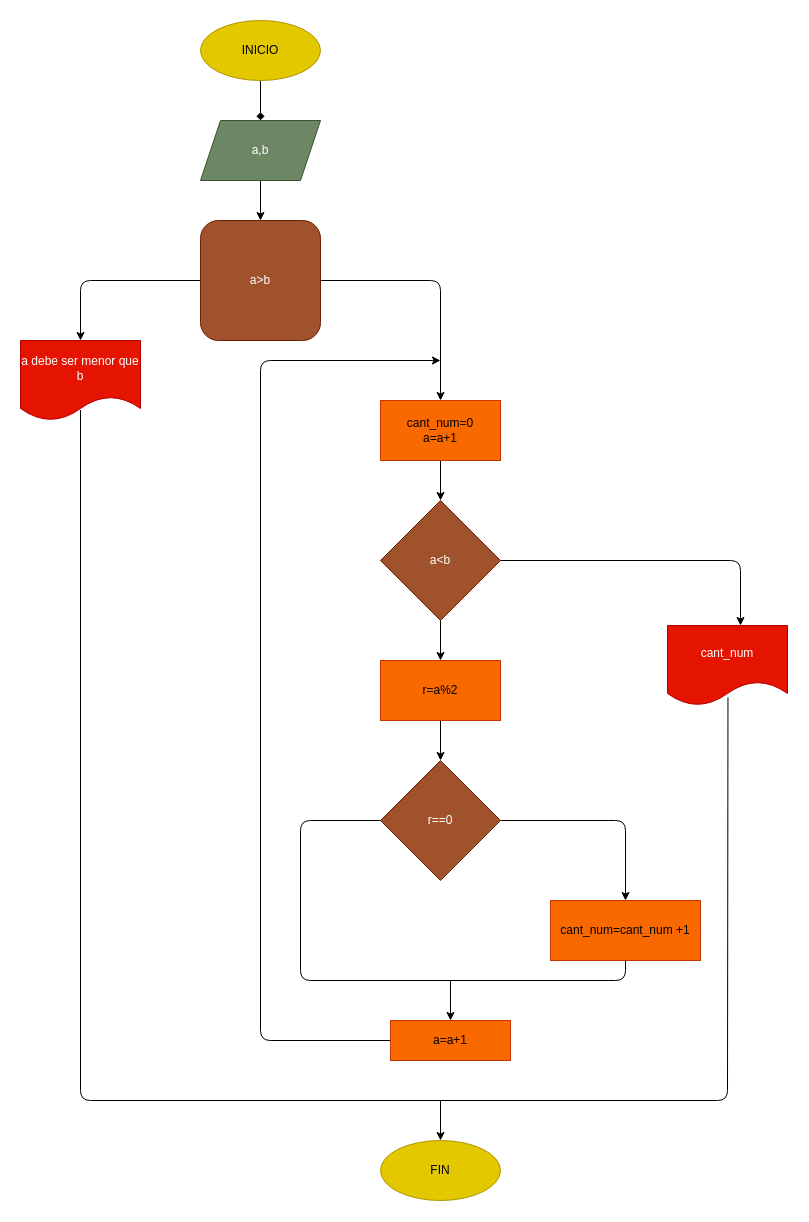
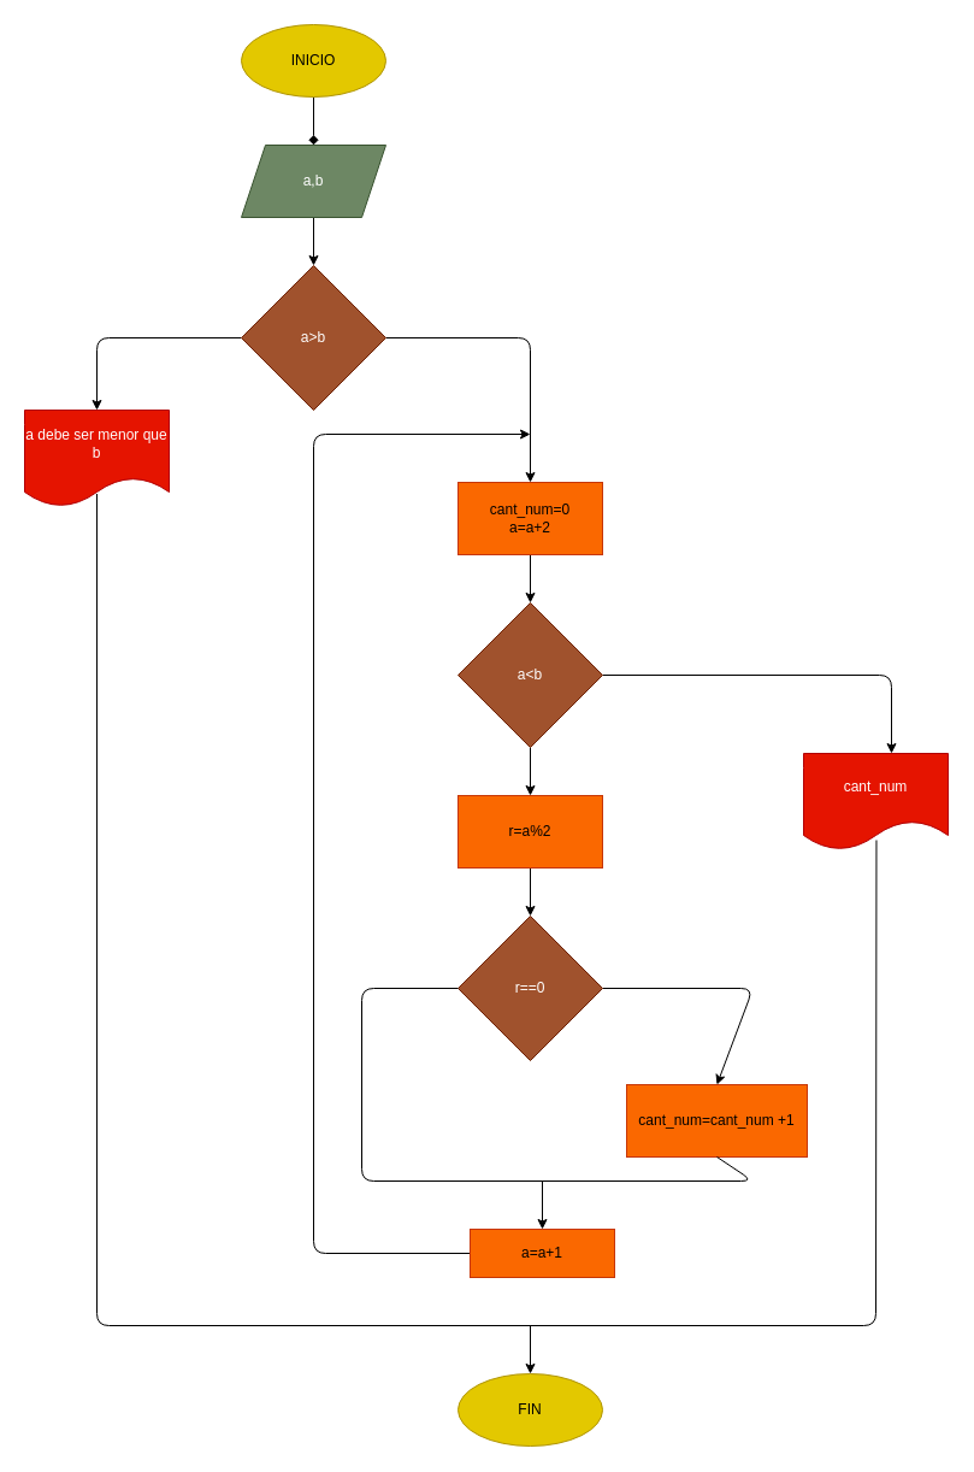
  <mxCell id="0" />
  <mxCell id="1" parent="0" />
  <mxCell id="2" style="edgeStyle=none;html=1;exitX=0.5;exitY=1;exitDx=0;exitDy=0;entryX=0.5;entryY=0;entryDx=0;entryDy=0;" edge="1" parent="1" target="5"><mxGeometry relative="1" as="geometry"><mxPoint x="260" y="180" as="sourcePoint" /></mxGeometry></mxCell>
  <mxCell id="3" style="edgeStyle=none;html=1;exitX=0;exitY=0.5;exitDx=0;exitDy=0;entryX=0.5;entryY=0;entryDx=0;entryDy=0;" edge="1" parent="1" source="5" target="6"><mxGeometry relative="1" as="geometry"><Array as="points"><mxPoint x="80" y="280" /></Array></mxGeometry></mxCell>
  <mxCell id="4" style="edgeStyle=none;html=1;exitX=1;exitY=0.5;exitDx=0;exitDy=0;entryX=0.5;entryY=0;entryDx=0;entryDy=0;" edge="1" parent="1" source="5" target="8"><mxGeometry relative="1" as="geometry"><Array as="points"><mxPoint x="440" y="280" /></Array></mxGeometry></mxCell>
- <mxCell id="5" value="a&amp;gt;b" style="whiteSpace=wrap;html=1;fillColor=#a0522d;fontColor=#ffffff;strokeColor=#6D1F00;rounded=1;" vertex="1" parent="1"><mxGeometry x="200" y="220" width="120" height="120" as="geometry" /></mxCell>
+ <mxCell id="5" value="a&amp;gt;b" style="rhombus;whiteSpace=wrap;html=1;fillColor=#a0522d;fontColor=#ffffff;strokeColor=#6D1F00;" vertex="1" parent="1"><mxGeometry x="200" y="220" width="120" height="120" as="geometry" /></mxCell>
  <mxCell id="6" value="a debe ser menor que b" style="shape=document;whiteSpace=wrap;html=1;boundedLbl=1;fillColor=#e51400;fontColor=#ffffff;strokeColor=#B20000;" vertex="1" parent="1"><mxGeometry x="20" y="340" width="120" height="80" as="geometry" /></mxCell>
  <mxCell id="7" style="edgeStyle=none;html=1;exitX=0.5;exitY=1;exitDx=0;exitDy=0;" edge="1" parent="1" source="8" target="11"><mxGeometry relative="1" as="geometry" /></mxCell>
- <mxCell id="8" value="cant_num=0&lt;br&gt;a=a+1" style="whiteSpace=wrap;html=1;fillColor=#fa6800;fontColor=#000000;strokeColor=#C73500;" vertex="1" parent="1"><mxGeometry x="380" y="400" width="120" height="60" as="geometry" /></mxCell>
+ <mxCell id="8" value="cant_num=0&lt;br&gt;a=a+2" style="whiteSpace=wrap;html=1;fillColor=#fa6800;fontColor=#000000;strokeColor=#C73500;" vertex="1" parent="1"><mxGeometry x="380" y="400" width="120" height="60" as="geometry" /></mxCell>
  <mxCell id="9" style="edgeStyle=none;html=1;exitX=1;exitY=0.5;exitDx=0;exitDy=0;entryX=0.5;entryY=0;entryDx=0;entryDy=0;" edge="1" parent="1" source="11"><mxGeometry relative="1" as="geometry"><mxPoint x="520" y="565" as="sourcePoint" /><mxPoint x="740" y="625" as="targetPoint" /><Array as="points"><mxPoint x="740" y="560" /></Array></mxGeometry></mxCell>
  <mxCell id="10" style="edgeStyle=none;html=1;exitX=0.5;exitY=1;exitDx=0;exitDy=0;entryX=0.5;entryY=0;entryDx=0;entryDy=0;" edge="1" parent="1" source="11" target="17"><mxGeometry relative="1" as="geometry" /></mxCell>
  <mxCell id="11" value="a&amp;lt;b" style="rhombus;whiteSpace=wrap;html=1;fillColor=#a0522d;strokeColor=#6D1F00;fontColor=#ffffff;" vertex="1" parent="1"><mxGeometry x="380" y="500" width="120" height="120" as="geometry" /></mxCell>
  <mxCell id="12" value="a,b" style="shape=parallelogram;perimeter=parallelogramPerimeter;whiteSpace=wrap;html=1;fixedSize=1;fillColor=#6d8764;fontColor=#ffffff;strokeColor=#3A5431;" vertex="1" parent="1"><mxGeometry x="200" y="120" width="120" height="60" as="geometry" /></mxCell>
  <mxCell id="13" style="edgeStyle=none;html=1;exitX=0.5;exitY=1;exitDx=0;exitDy=0;entryX=0.5;entryY=0;entryDx=0;entryDy=0;endArrow=diamond;" edge="1" parent="1" source="14" target="12"><mxGeometry relative="1" as="geometry" /></mxCell>
  <mxCell id="14" value="INICIO" style="ellipse;whiteSpace=wrap;html=1;fillColor=#e3c800;fontColor=#000000;strokeColor=#B09500;" vertex="1" parent="1"><mxGeometry x="200" y="20" width="120" height="60" as="geometry" /></mxCell>
  <mxCell id="15" value="cant_num" style="shape=document;whiteSpace=wrap;html=1;boundedLbl=1;fillColor=#e51400;fontColor=#ffffff;strokeColor=#B20000;" vertex="1" parent="1"><mxGeometry x="667" y="625" width="120" height="80" as="geometry" /></mxCell>
  <mxCell id="16" style="edgeStyle=none;html=1;exitX=0.5;exitY=1;exitDx=0;exitDy=0;entryX=0.5;entryY=0;entryDx=0;entryDy=0;" edge="1" parent="1" source="17" target="20"><mxGeometry relative="1" as="geometry" /></mxCell>
  <mxCell id="17" value="r=a%2" style="whiteSpace=wrap;html=1;fillColor=#fa6800;fontColor=#000000;strokeColor=#C73500;" vertex="1" parent="1"><mxGeometry x="380" y="660" width="120" height="60" as="geometry" /></mxCell>
- <mxCell id="18" value="cant_num=cant_num +1" style="whiteSpace=wrap;html=1;fillColor=#fa6800;fontColor=#000000;strokeColor=#C73500;" vertex="1" parent="1"><mxGeometry x="550" y="900" width="150" height="60" as="geometry" /></mxCell>
+ <mxCell id="18" value="cant_num=cant_num +1" style="whiteSpace=wrap;html=1;fillColor=#fa6800;fontColor=#000000;strokeColor=#C73500;" vertex="1" parent="1"><mxGeometry x="520" y="900" width="150" height="60" as="geometry" /></mxCell>
  <mxCell id="19" style="edgeStyle=none;html=1;exitX=1;exitY=0.5;exitDx=0;exitDy=0;entryX=0.5;entryY=0;entryDx=0;entryDy=0;" edge="1" parent="1" source="20" target="18"><mxGeometry relative="1" as="geometry"><mxPoint x="670" y="830" as="targetPoint" /><Array as="points"><mxPoint x="625" y="820" /></Array></mxGeometry></mxCell>
  <mxCell id="20" value="r==0" style="rhombus;whiteSpace=wrap;html=1;fillColor=#a0522d;fontColor=#ffffff;strokeColor=#6D1F00;" vertex="1" parent="1"><mxGeometry x="380" y="760" width="120" height="120" as="geometry" /></mxCell>
  <mxCell id="21" style="edgeStyle=none;html=1;exitX=0.5;exitY=1;exitDx=0;exitDy=0;" edge="1" parent="1" source="22"><mxGeometry relative="1" as="geometry"><mxPoint x="440" y="360" as="targetPoint" /><Array as="points"><mxPoint x="450" y="1040" /><mxPoint x="260" y="1040" /><mxPoint x="260" y="360" /></Array></mxGeometry></mxCell>
  <mxCell id="22" value="a=a+1" style="whiteSpace=wrap;html=1;fillColor=#fa6800;fontColor=#000000;strokeColor=#C73500;" vertex="1" parent="1"><mxGeometry x="390" y="1020" width="120" height="40" as="geometry" /></mxCell>
  <mxCell id="23" value="" style="endArrow=none;html=1;exitX=0;exitY=0.5;exitDx=0;exitDy=0;entryX=0.5;entryY=1;entryDx=0;entryDy=0;" edge="1" parent="1" source="20" target="18"><mxGeometry width="50" height="50" relative="1" as="geometry"><mxPoint x="340" y="820" as="sourcePoint" /><mxPoint x="620" y="980" as="targetPoint" /><Array as="points"><mxPoint x="300" y="820" /><mxPoint x="300" y="980" /><mxPoint x="625" y="980" /></Array></mxGeometry></mxCell>
  <mxCell id="24" value="" style="endArrow=classic;html=1;entryX=0.5;entryY=0;entryDx=0;entryDy=0;" edge="1" parent="1" target="22"><mxGeometry width="50" height="50" relative="1" as="geometry"><mxPoint x="450" y="980" as="sourcePoint" /><mxPoint x="470" y="910" as="targetPoint" /></mxGeometry></mxCell>
  <mxCell id="25" value="FIN" style="ellipse;whiteSpace=wrap;html=1;fillColor=#e3c800;fontColor=#000000;strokeColor=#B09500;" vertex="1" parent="1"><mxGeometry x="380" y="1140" width="120" height="60" as="geometry" /></mxCell>
  <mxCell id="26" value="" style="endArrow=none;html=1;entryX=0.5;entryY=0.869;entryDx=0;entryDy=0;entryPerimeter=0;exitX=0.504;exitY=0.9;exitDx=0;exitDy=0;exitPerimeter=0;" edge="1" parent="1" source="15" target="6"><mxGeometry width="50" height="50" relative="1" as="geometry"><mxPoint x="750" y="1100" as="sourcePoint" /><mxPoint x="130" y="490" as="targetPoint" /><Array as="points"><mxPoint x="727" y="1100" /><mxPoint x="80" y="1100" /></Array></mxGeometry></mxCell>
  <mxCell id="27" value="" style="endArrow=classic;html=1;entryX=0.5;entryY=0;entryDx=0;entryDy=0;" edge="1" parent="1" target="25"><mxGeometry width="50" height="50" relative="1" as="geometry"><mxPoint x="440" y="1100" as="sourcePoint" /><mxPoint x="490" y="1080" as="targetPoint" /></mxGeometry></mxCell>
